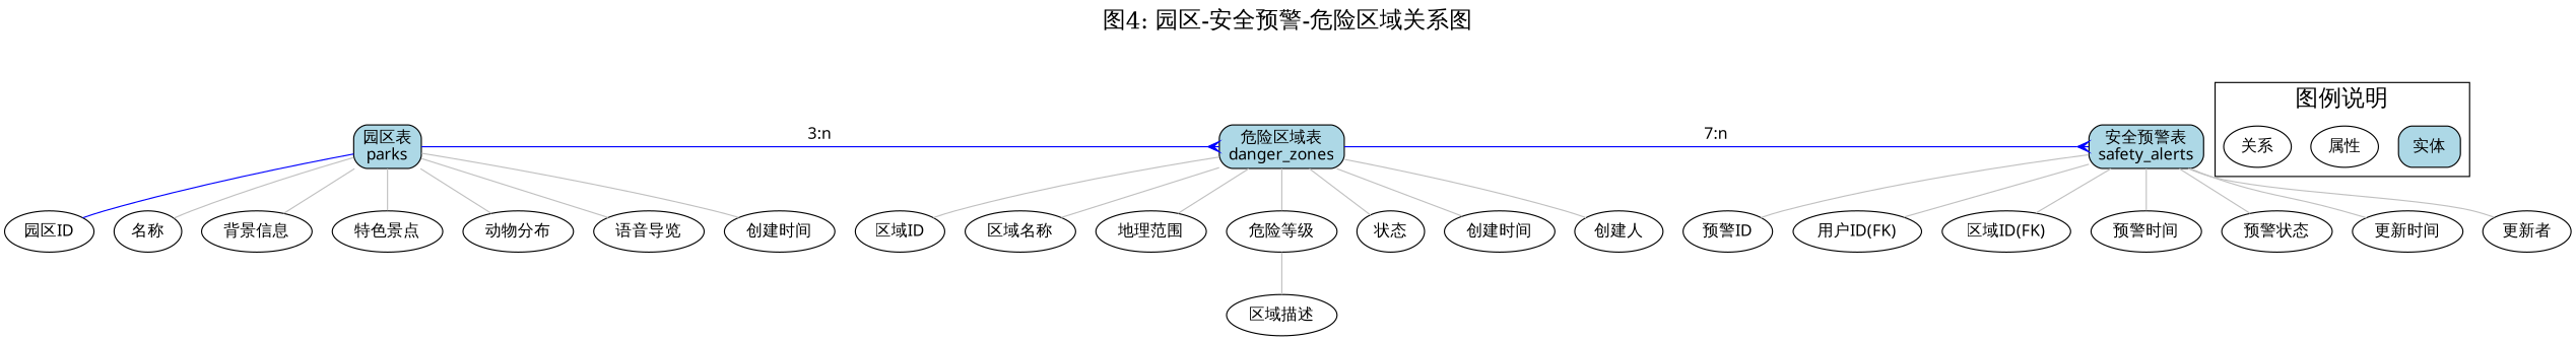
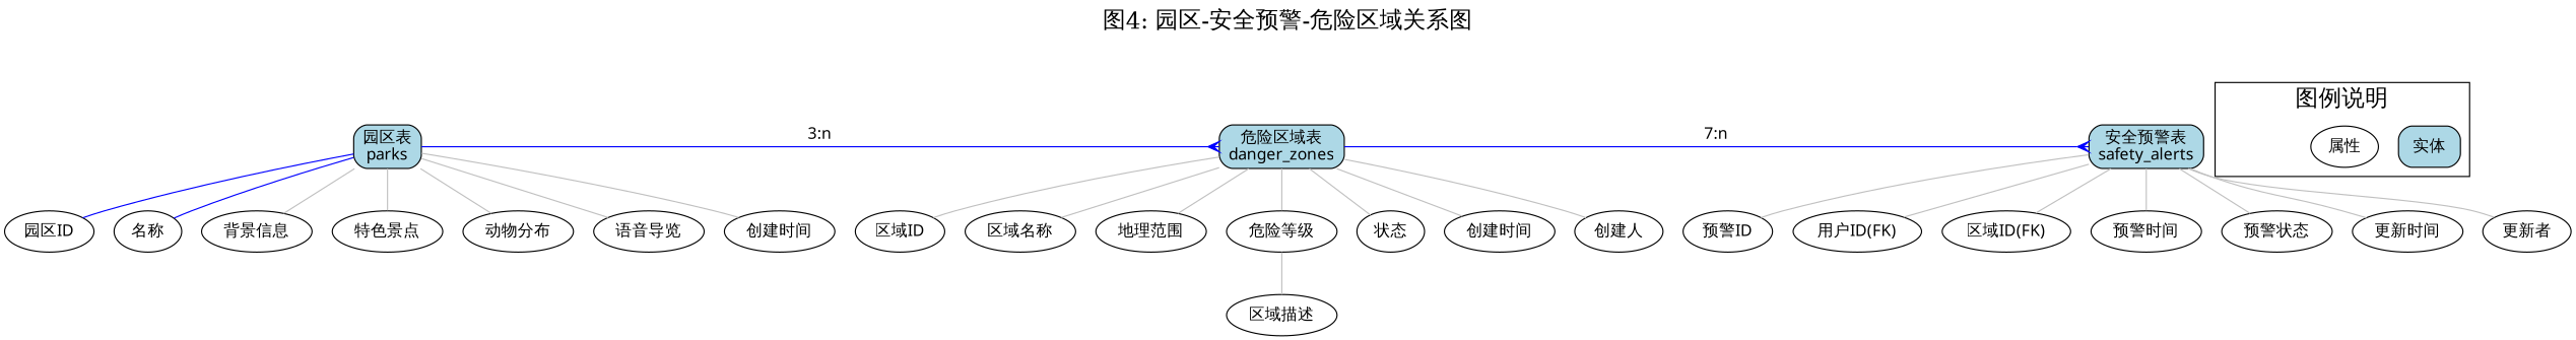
  digraph {
    fontsize=20
    label="图4: 园区-安全预警-危险区域关系图"
    labelloc=t
    rankdir=TB
    splines=spline
    node [fillcolor=white fontname="Microsoft YaHei" shape=ellipse style=filled]
    edge [color=gray dir=none fontname="Microsoft YaHei"]
    n1 [label="园区ID"]
    n2 [label="名称"]
    n3 [label="背景信息"]
    n4 [label="特色景点"]
    n5 [label="动物分布"]
    n6 [label="语音导览"]
    n7 [label="创建时间"]
    n8 [label="预警ID"]
    n9 [label="用户ID(FK)"]
    n10 [label="区域ID(FK)"]
    n11 [label="预警时间"]
    n12 [label="预警状态"]
    n13 [label="更新时间"]
    n14 [label="更新者"]
    n15 [label="区域ID"]
    n16 [label="区域名称"]
    n17 [label="区域描述"]
    n18 [label="地理范围"]
    n19 [label="危险等级"]
    n20 [label="状态"]
    n21 [label="创建时间"]
    n22 [label="创建人"]
    n23 [fillcolor=lightblue label="实体" shape=box style="rounded,filled"]
    n24 [label="属性"]
-   n25 [label="关系"]
    n26 [fillcolor=lightblue label="园区表\nparks" shape=box style="rounded,filled"]
    n27 [fillcolor=lightblue label="危险区域表\ndanger_zones" shape=box style="rounded,filled"]
    n28 [fillcolor=lightblue label="安全预警表\nsafety_alerts" shape=box style="rounded,filled"]
    subgraph sub_1 {
      n1
      n2
      n3
      n4
      n5
      n6
      n7
    }
    subgraph sub_2 {
      n8
      n9
      n10
      n11
      n12
      n13
      n14
    }
    subgraph sub_3 {
      n15
      n16
      n17
      n18
      n19
      n20
      n21
      n22
    }
    subgraph cluster_4 {
      label="图例说明"
      n23
      n24
-     n25
    }
    n19 -> n17
    n26 -> n1 [color=blue]
-   n26 -> n2
+   n26 -> n2 [color=blue]
    n26 -> n3
    n26 -> n4
    n26 -> n5
    n26 -> n6
    n26 -> n7
    n26 -> n27 [arrowhead=crow arrowtail=none color=blue constraint=false dir=both label="3:n"]
    n27 -> n15
    n27 -> n16
    n27 -> n18
    n27 -> n19
    n27 -> n20
    n27 -> n21
    n27 -> n22
    n27 -> n28 [arrowhead=crow arrowtail=none color=blue constraint=false dir=both label="7:n"]
    n28 -> n8
    n28 -> n9
    n28 -> n10
    n28 -> n11
    n28 -> n12
    n28 -> n13
    n28 -> n14
  }
